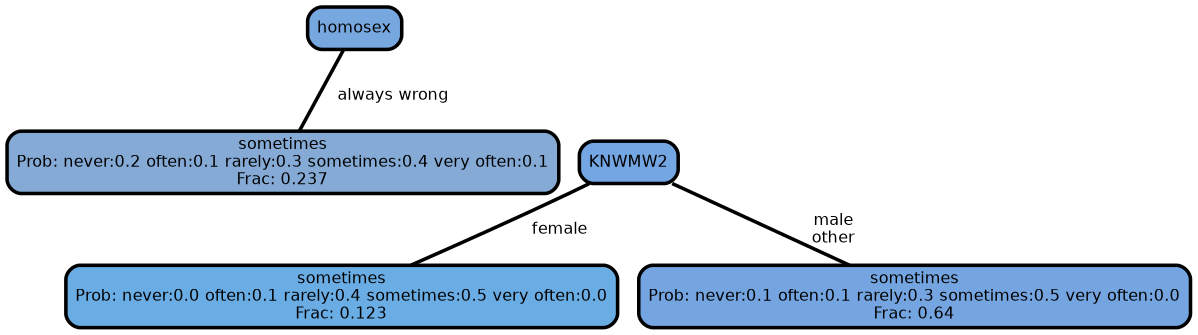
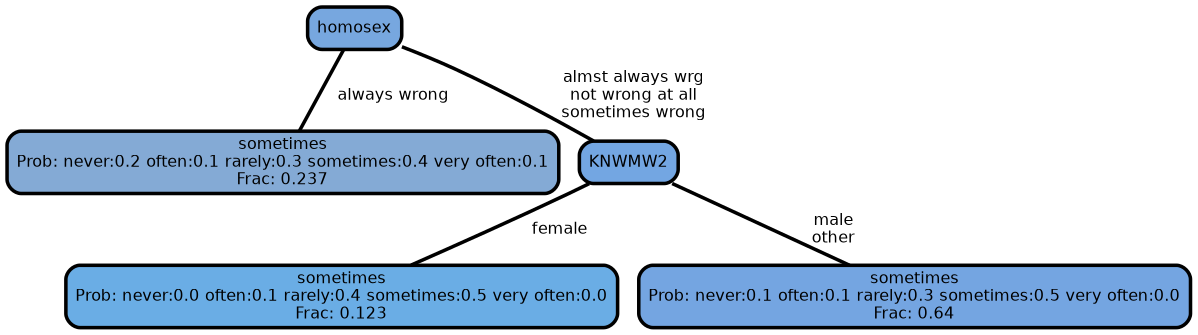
  graph {
    ranksep="0 equally"
    splines=straight
    node [color=black fontcolor=black fontname=helvetica penwidth=3 shape=box style="filled, rounded"]
    edge [color=black fontname=helvetica penwidth=3]
    n1 [fillcolor="#84aad5" label="sometimes\nProb: never:0.2 often:0.1 rarely:0.3 sometimes:0.4 very often:0.1\nFrac: 0.237"]
    n2 [fillcolor="#77a7df" label=homosex]
    n3 [fillcolor="#73a6e2" label=KNWMW2]
    n4 [fillcolor="#6aade5" label="sometimes\nProb: never:0.0 often:0.1 rarely:0.4 sometimes:0.5 very often:0.0\nFrac: 0.123"]
    n5 [fillcolor="#74a5e1" label="sometimes\nProb: never:0.1 often:0.1 rarely:0.3 sometimes:0.5 very often:0.0\nFrac: 0.64"]
    subgraph sub_1 {
      rank=same
    }
    n2 -- n1 [label=" always wrong"]
+   n2 -- n3 [label=" almst always wrg\n not wrong at all\n sometimes wrong"]
    n3 -- n4 [label=" female"]
    n3 -- n5 [label=" male\n other"]
  }
